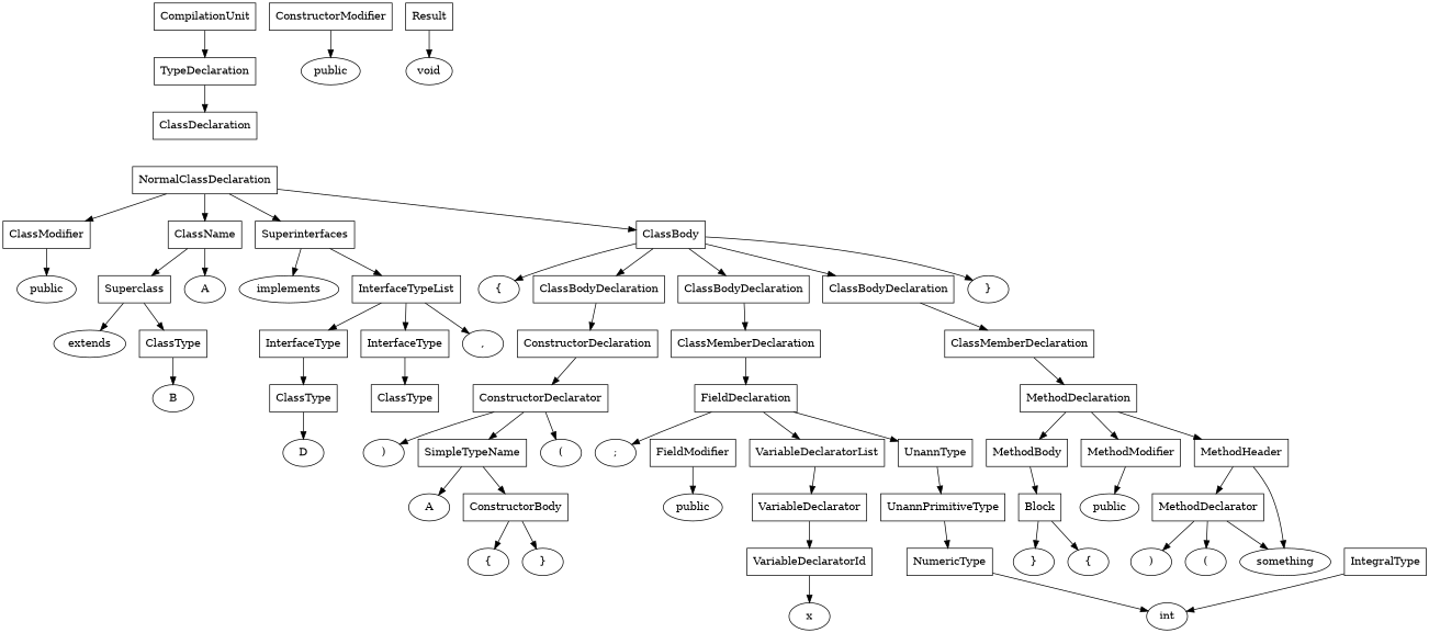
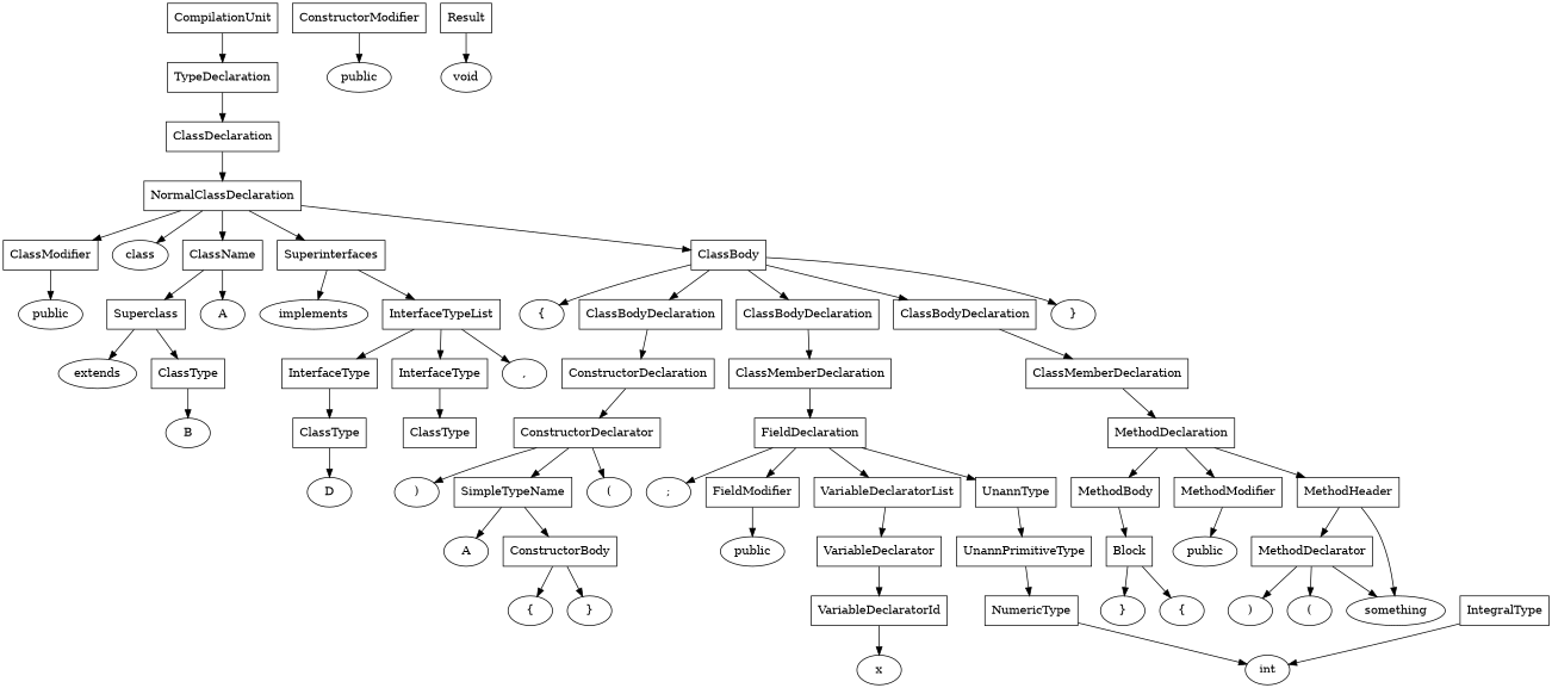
  digraph {
    splines=TRUE
    node [shape=rectangle]
    n1 [label=CompilationUnit]
    n2 [label=TypeDeclaration]
    n3 [label=ClassDeclaration]
    n4 [label=NormalClassDeclaration]
    n5 [label=ClassModifier]
+   n6 [label=class shape=ellipse]
    n7 [label=ClassName]
    n8 [label=Superinterfaces]
    n9 [label=ClassBody]
    n10 [label=public shape=ellipse]
    n11 [label=Superclass]
    n12 [label=A shape=ellipse]
    n13 [label=extends shape=ellipse]
    n14 [label=ClassType]
    n15 [label=implements shape=ellipse]
    n16 [label=InterfaceTypeList]
    n17 [label="{" shape=ellipse]
    n18 [label=ClassBodyDeclaration]
    n19 [label=ClassBodyDeclaration]
    n20 [label=ClassBodyDeclaration]
    n21 [label="}" shape=ellipse]
    n22 [label=B shape=ellipse]
    n23 [label=InterfaceType]
    n24 [label="," shape=ellipse]
    n25 [label=InterfaceType]
    n26 [label=ClassType]
    n27 [label=ClassType]
    n28 [label=D shape=ellipse]
    n29 [label=ConstructorDeclaration]
    n30 [label=ClassMemberDeclaration]
    n31 [label=ClassMemberDeclaration]
    n32 [label=ConstructorDeclarator]
    n33 [label=ConstructorModifier]
    n34 [label=public shape=ellipse]
    n35 [label=SimpleTypeName]
    n36 [label="(" shape=ellipse]
    n37 [label=")" shape=ellipse]
    n38 [label=ConstructorBody]
    n39 [label="{" shape=ellipse]
    n40 [label="}" shape=ellipse]
    n41 [label=A shape=ellipse]
    n42 [label=FieldDeclaration]
    n43 [label=FieldModifier]
    n44 [label=UnannType]
    n45 [label=VariableDeclaratorList]
    n46 [label=";" shape=ellipse]
    n47 [label=public shape=ellipse]
    n48 [label=UnannPrimitiveType]
    n49 [label=VariableDeclarator]
    n50 [label=NumericType]
    n51 [label=int shape=ellipse]
    n52 [label=IntegralType]
    n53 [label=VariableDeclaratorId]
    n54 [label=x shape=ellipse]
    n55 [label=MethodDeclaration]
    n56 [label=MethodModifier]
    n57 [label=MethodHeader]
    n58 [label=MethodBody]
    n59 [label=public shape=ellipse]
    n60 [label=MethodDeclarator]
    n61 [label=something shape=ellipse]
    n62 [label=Block]
    n63 [label=Result]
    n64 [label=void shape=ellipse]
    n65 [label="(" shape=ellipse]
    n66 [label=")" shape=ellipse]
    n67 [label="{" shape=ellipse]
    n68 [label="}" shape=ellipse]
    n1 -> n2
    n2 -> n3
+   n3 -> n4
    n4 -> n5
+   n4 -> n6
    n4 -> n7
    n4 -> n8
    n4 -> n9
    n5 -> n10
    n7 -> n11
    n7 -> n12
    n8 -> n15
    n8 -> n16
    n9 -> n17
    n9 -> n18
    n9 -> n19
    n9 -> n20
    n9 -> n21
    n11 -> n13
    n11 -> n14
    n14 -> n22
    n16 -> n23
    n16 -> n24
    n16 -> n25
    n18 -> n29
    n19 -> n30
    n20 -> n31
    n23 -> n26
    n25 -> n27
    n27 -> n28
    n29 -> n32
    n30 -> n42
    n31 -> n55
    n32 -> n35
    n32 -> n36
    n32 -> n37
    n33 -> n34
    n35 -> n38
    n35 -> n41
    n38 -> n39
    n38 -> n40
+   n42 -> n43
    n42 -> n44
    n42 -> n45
    n42 -> n46
    n43 -> n47
    n44 -> n48
    n45 -> n49
    n48 -> n50
    n49 -> n53
    n50 -> n51
    n52 -> n51
    n53 -> n54
    n55 -> n56
    n55 -> n57
    n55 -> n58
    n56 -> n59
    n57 -> n60
    n57 -> n61
    n58 -> n62
    n60 -> n61
    n60 -> n65
    n60 -> n66
    n62 -> n67
    n62 -> n68
    n63 -> n64
  }
